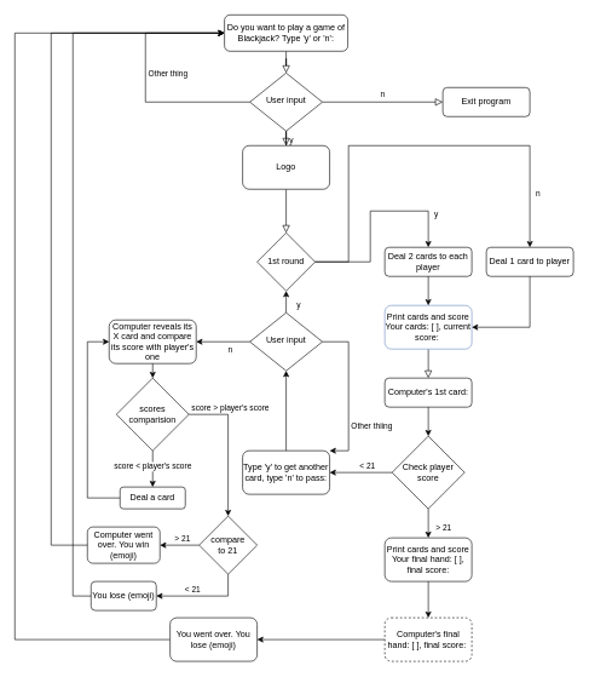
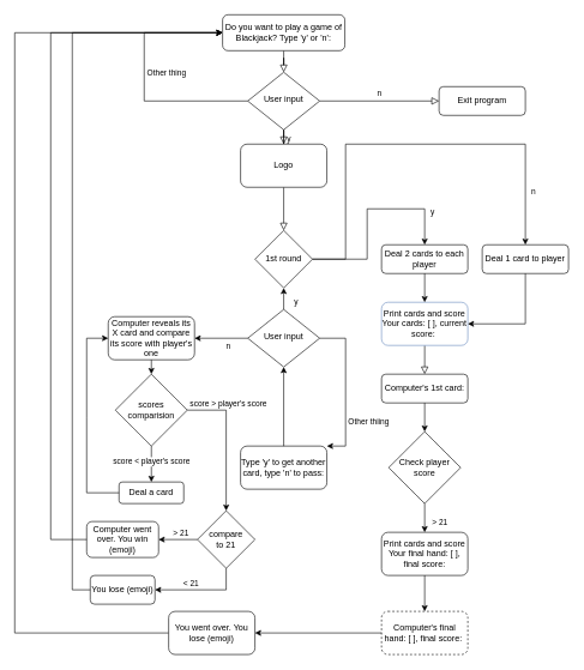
  <mxCell id="0" />
  <mxCell id="1" parent="0" />
  <mxCell id="2" value="" style="rounded=0;html=1;jettySize=auto;orthogonalLoop=1;fontSize=11;endArrow=block;endFill=0;endSize=8;strokeWidth=1;shadow=0;labelBackgroundColor=none;edgeStyle=orthogonalEdgeStyle;" parent="1" source="3" target="7" edge="1"><mxGeometry relative="1" as="geometry" /></mxCell>
  <mxCell id="3" value="Do you want to play a game of Blackjack? Type 'y' or 'n':" style="rounded=1;whiteSpace=wrap;html=1;fontSize=12;glass=0;strokeWidth=1;shadow=0;" parent="1" vertex="1"><mxGeometry x="309" y="20" width="170" height="50" as="geometry" /></mxCell>
  <mxCell id="4" value="" style="rounded=0;html=1;jettySize=auto;orthogonalLoop=1;fontSize=11;endArrow=block;endFill=0;endSize=8;strokeWidth=1;shadow=0;labelBackgroundColor=none;edgeStyle=orthogonalEdgeStyle;entryX=0.5;entryY=0;entryDx=0;entryDy=0;" parent="1" source="7" target="15" edge="1"><mxGeometry y="20" relative="1" as="geometry"><mxPoint as="offset" /><mxPoint x="394" y="240" as="targetPoint" /></mxGeometry></mxCell>
  <mxCell id="5" value="y" style="edgeLabel;html=1;align=center;verticalAlign=middle;resizable=0;points=[];" vertex="1" connectable="0" parent="4"><mxGeometry x="-0.72" relative="1" as="geometry"><mxPoint x="6" y="4" as="offset" /></mxGeometry></mxCell>
  <mxCell id="6" value="n" style="edgeStyle=orthogonalEdgeStyle;rounded=0;html=1;jettySize=auto;orthogonalLoop=1;fontSize=11;endArrow=block;endFill=0;endSize=8;strokeWidth=1;shadow=0;labelBackgroundColor=none;" parent="1" source="7" target="8" edge="1"><mxGeometry y="10" relative="1" as="geometry"><mxPoint as="offset" /></mxGeometry></mxCell>
  <mxCell id="7" value="User input" style="rhombus;whiteSpace=wrap;html=1;shadow=0;fontFamily=Helvetica;fontSize=12;align=center;strokeWidth=1;spacing=6;spacingTop=-4;" parent="1" vertex="1"><mxGeometry x="344" y="100" width="100" height="80" as="geometry" /></mxCell>
  <mxCell id="8" value="Exit program" style="rounded=1;whiteSpace=wrap;html=1;fontSize=12;glass=0;strokeWidth=1;shadow=0;" parent="1" vertex="1"><mxGeometry x="610" y="120" width="120" height="40" as="geometry" /></mxCell>
  <mxCell id="9" value="" style="rounded=0;html=1;jettySize=auto;orthogonalLoop=1;fontSize=11;endArrow=block;endFill=0;endSize=8;strokeWidth=1;shadow=0;labelBackgroundColor=none;edgeStyle=orthogonalEdgeStyle;exitX=0.5;exitY=1;exitDx=0;exitDy=0;" parent="1" source="17" target="11" edge="1"><mxGeometry x="0.333" y="20" relative="1" as="geometry"><mxPoint as="offset" /><mxPoint x="110" y="200" as="sourcePoint" /></mxGeometry></mxCell>
  <mxCell id="10" value="" style="edgeStyle=orthogonalEdgeStyle;rounded=0;html=1;jettySize=auto;orthogonalLoop=1;fontSize=11;endArrow=block;endFill=0;endSize=8;strokeWidth=1;shadow=0;labelBackgroundColor=none;exitX=0.5;exitY=1;exitDx=0;exitDy=0;entryX=0.5;entryY=0;entryDx=0;entryDy=0;" parent="1" source="15" target="16" edge="1"><mxGeometry y="10" relative="1" as="geometry"><mxPoint as="offset" /><mxPoint x="444" y="280" as="sourcePoint" /><mxPoint x="394" y="330" as="targetPoint" /></mxGeometry></mxCell>
  <mxCell id="11" value="Computer's 1st card:" style="rounded=1;whiteSpace=wrap;html=1;fontSize=12;glass=0;strokeWidth=1;shadow=0;" parent="1" vertex="1"><mxGeometry x="530" y="520" width="120" height="40" as="geometry" /></mxCell>
  <mxCell id="12" value="Deal 2 cards to each player" style="rounded=1;whiteSpace=wrap;html=1;fontSize=12;glass=0;strokeWidth=1;shadow=0;" parent="1" vertex="1"><mxGeometry x="530" y="340" width="120" height="40" as="geometry" /></mxCell>
  <mxCell id="13" value="" style="endArrow=classic;html=1;rounded=0;entryX=0;entryY=0.5;entryDx=0;entryDy=0;exitX=0;exitY=0.5;exitDx=0;exitDy=0;" edge="1" parent="1" source="7" target="3"><mxGeometry width="50" height="50" relative="1" as="geometry"><mxPoint x="370" y="430" as="sourcePoint" /><mxPoint x="420" y="380" as="targetPoint" /><Array as="points"><mxPoint x="200" y="140" /><mxPoint x="200" y="45" /></Array></mxGeometry></mxCell>
  <mxCell id="14" value="Other thing" style="edgeLabel;html=1;align=center;verticalAlign=middle;resizable=0;points=[];" vertex="1" connectable="0" parent="13"><mxGeometry x="0.006" y="-1" relative="1" as="geometry"><mxPoint x="29" y="-9" as="offset" /></mxGeometry></mxCell>
  <mxCell id="15" value="Logo" style="rounded=1;whiteSpace=wrap;html=1;" vertex="1" parent="1"><mxGeometry x="334" y="200" width="120" height="60" as="geometry" /></mxCell>
  <mxCell id="16" value="1st round" style="rhombus;whiteSpace=wrap;html=1;" vertex="1" parent="1"><mxGeometry x="354" y="320" width="80" height="80" as="geometry" /></mxCell>
  <mxCell id="17" value="Print cards and score&lt;br&gt;Your cards: [ ], current score:&amp;nbsp;" style="rounded=1;whiteSpace=wrap;html=1;fillColor=#FFFFFF;strokeColor=#6c8ebf;" vertex="1" parent="1"><mxGeometry x="530" y="420" width="120" height="60" as="geometry" /></mxCell>
  <mxCell id="18" value="" style="endArrow=classic;html=1;rounded=0;entryX=0.5;entryY=0;entryDx=0;entryDy=0;exitX=0.5;exitY=1;exitDx=0;exitDy=0;" edge="1" parent="1" source="12" target="17"><mxGeometry width="50" height="50" relative="1" as="geometry"><mxPoint x="370" y="430" as="sourcePoint" /><mxPoint x="420" y="380" as="targetPoint" /></mxGeometry></mxCell>
  <mxCell id="19" value="Type 'y' to get another card, type 'n' to pass:" style="rounded=1;whiteSpace=wrap;html=1;" vertex="1" parent="1"><mxGeometry x="334" y="620" width="120" height="60" as="geometry" /></mxCell>
  <mxCell id="20" value="" style="endArrow=classic;html=1;rounded=0;entryX=0.5;entryY=0;entryDx=0;entryDy=0;exitX=0.5;exitY=1;exitDx=0;exitDy=0;" edge="1" parent="1" source="11" target="26"><mxGeometry width="50" height="50" relative="1" as="geometry"><mxPoint x="370" y="470" as="sourcePoint" /><mxPoint x="420" y="420" as="targetPoint" /></mxGeometry></mxCell>
  <mxCell id="21" value="User input" style="rhombus;whiteSpace=wrap;html=1;shadow=0;fontFamily=Helvetica;fontSize=12;align=center;strokeWidth=1;spacing=6;spacingTop=-4;" vertex="1" parent="1"><mxGeometry x="344" y="430" width="100" height="80" as="geometry" /></mxCell>
  <mxCell id="22" value="" style="endArrow=classic;html=1;rounded=0;entryX=0.5;entryY=1;entryDx=0;entryDy=0;exitX=0.5;exitY=0;exitDx=0;exitDy=0;" edge="1" parent="1" source="21" target="16"><mxGeometry width="50" height="50" relative="1" as="geometry"><mxPoint x="394" y="590" as="sourcePoint" /><mxPoint x="420" y="380" as="targetPoint" /></mxGeometry></mxCell>
  <mxCell id="23" value="y" style="edgeLabel;html=1;align=center;verticalAlign=middle;resizable=0;points=[];" vertex="1" connectable="0" parent="22"><mxGeometry x="-0.19" y="-2" relative="1" as="geometry"><mxPoint x="14" y="1" as="offset" /></mxGeometry></mxCell>
  <mxCell id="24" value="Deal 1 card to player" style="rounded=1;whiteSpace=wrap;html=1;fontSize=12;glass=0;strokeWidth=1;shadow=0;" vertex="1" parent="1"><mxGeometry x="670" y="340" width="120" height="40" as="geometry" /></mxCell>
  <mxCell id="25" value="" style="endArrow=classic;html=1;rounded=0;exitX=0.5;exitY=1;exitDx=0;exitDy=0;entryX=1;entryY=0.5;entryDx=0;entryDy=0;" edge="1" parent="1" source="24" target="17"><mxGeometry width="50" height="50" relative="1" as="geometry"><mxPoint x="370" y="430" as="sourcePoint" /><mxPoint x="220" y="420" as="targetPoint" /><Array as="points"><mxPoint x="730" y="450" /></Array></mxGeometry></mxCell>
  <mxCell id="26" value="Check player score" style="rhombus;whiteSpace=wrap;html=1;" vertex="1" parent="1"><mxGeometry x="540" y="600" width="100" height="100" as="geometry" /></mxCell>
- <mxCell id="27" value="" style="endArrow=classic;html=1;rounded=0;exitX=0;exitY=0.5;exitDx=0;exitDy=0;entryX=1;entryY=0.5;entryDx=0;entryDy=0;" edge="1" parent="1" source="26" target="19"><mxGeometry width="50" height="50" relative="1" as="geometry"><mxPoint x="370" y="460" as="sourcePoint" /><mxPoint x="420" y="410" as="targetPoint" /></mxGeometry></mxCell>
- <mxCell id="28" value="&amp;lt; 21" style="edgeLabel;html=1;align=center;verticalAlign=middle;resizable=0;points=[];" vertex="1" connectable="0" parent="27"><mxGeometry x="-0.541" y="2" relative="1" as="geometry"><mxPoint x="-15" y="-12" as="offset" /></mxGeometry></mxCell>
  <mxCell id="29" value="" style="endArrow=classic;html=1;rounded=0;exitX=0.5;exitY=0;exitDx=0;exitDy=0;entryX=0.5;entryY=1;entryDx=0;entryDy=0;" edge="1" parent="1" source="19" target="21"><mxGeometry width="50" height="50" relative="1" as="geometry"><mxPoint x="370" y="460" as="sourcePoint" /><mxPoint x="420" y="410" as="targetPoint" /></mxGeometry></mxCell>
  <mxCell id="30" value="" style="endArrow=classic;html=1;rounded=0;entryX=0.5;entryY=0;entryDx=0;entryDy=0;exitX=1;exitY=0.5;exitDx=0;exitDy=0;" edge="1" parent="1" source="16" target="12"><mxGeometry width="50" height="50" relative="1" as="geometry"><mxPoint x="370" y="460" as="sourcePoint" /><mxPoint x="420" y="410" as="targetPoint" /><Array as="points"><mxPoint x="510" y="360" /><mxPoint x="510" y="290" /><mxPoint x="590" y="290" /></Array></mxGeometry></mxCell>
  <mxCell id="31" value="y" style="edgeLabel;html=1;align=center;verticalAlign=middle;resizable=0;points=[];" vertex="1" connectable="0" parent="30"><mxGeometry x="0.661" y="1" relative="1" as="geometry"><mxPoint x="9" as="offset" /></mxGeometry></mxCell>
  <mxCell id="32" value="" style="endArrow=classic;html=1;rounded=0;entryX=0.5;entryY=0;entryDx=0;entryDy=0;exitX=1;exitY=0.5;exitDx=0;exitDy=0;" edge="1" parent="1" source="16" target="24"><mxGeometry width="50" height="50" relative="1" as="geometry"><mxPoint x="370" y="460" as="sourcePoint" /><mxPoint x="420" y="410" as="targetPoint" /><Array as="points"><mxPoint x="480" y="360" /><mxPoint x="480" y="200" /><mxPoint x="730" y="200" /></Array></mxGeometry></mxCell>
  <mxCell id="33" value="n" style="edgeLabel;html=1;align=center;verticalAlign=middle;resizable=0;points=[];" vertex="1" connectable="0" parent="32"><mxGeometry x="0.759" relative="1" as="geometry"><mxPoint x="10" y="-3" as="offset" /></mxGeometry></mxCell>
  <mxCell id="34" value="" style="endArrow=classic;html=1;rounded=0;entryX=1;entryY=0;entryDx=0;entryDy=0;exitX=1;exitY=0.5;exitDx=0;exitDy=0;" edge="1" parent="1" source="21" target="19"><mxGeometry width="50" height="50" relative="1" as="geometry"><mxPoint x="370" y="460" as="sourcePoint" /><mxPoint x="420" y="410" as="targetPoint" /><Array as="points"><mxPoint x="480" y="470" /><mxPoint x="480" y="620" /></Array></mxGeometry></mxCell>
  <mxCell id="35" value="Other thiing" style="edgeLabel;html=1;align=center;verticalAlign=middle;resizable=0;points=[];" vertex="1" connectable="0" parent="34"><mxGeometry x="0.166" y="1" relative="1" as="geometry"><mxPoint x="30" y="27" as="offset" /></mxGeometry></mxCell>
  <mxCell id="36" value="" style="endArrow=classic;html=1;rounded=0;exitX=0;exitY=0.5;exitDx=0;exitDy=0;entryX=1;entryY=0.5;entryDx=0;entryDy=0;" edge="1" parent="1" source="21" target="46"><mxGeometry width="50" height="50" relative="1" as="geometry"><mxPoint x="370" y="460" as="sourcePoint" /><mxPoint x="230" y="540" as="targetPoint" /></mxGeometry></mxCell>
  <mxCell id="37" value="n" style="edgeLabel;html=1;align=center;verticalAlign=middle;resizable=0;points=[];" vertex="1" connectable="0" parent="36"><mxGeometry x="0.281" relative="1" as="geometry"><mxPoint x="19" y="10" as="offset" /></mxGeometry></mxCell>
  <mxCell id="38" value="" style="endArrow=classic;html=1;rounded=0;exitX=0.5;exitY=1;exitDx=0;exitDy=0;entryX=0.5;entryY=0;entryDx=0;entryDy=0;" edge="1" parent="1" source="26" target="40"><mxGeometry width="50" height="50" relative="1" as="geometry"><mxPoint x="370" y="600" as="sourcePoint" /><mxPoint x="590" y="760" as="targetPoint" /></mxGeometry></mxCell>
  <mxCell id="39" value="&amp;gt; 21" style="edgeLabel;html=1;align=center;verticalAlign=middle;resizable=0;points=[];" vertex="1" connectable="0" parent="38"><mxGeometry x="-0.417" y="1" relative="1" as="geometry"><mxPoint x="19" y="13" as="offset" /></mxGeometry></mxCell>
  <mxCell id="40" value="Print cards and score&lt;br&gt;Your final hand: [ ], final score:" style="rounded=1;whiteSpace=wrap;html=1;" vertex="1" parent="1"><mxGeometry x="530" y="740" width="120" height="60" as="geometry" /></mxCell>
  <mxCell id="41" value="Computer's final hand: [ ], final score:&amp;nbsp;" style="rounded=1;whiteSpace=wrap;html=1;dashed=1;" vertex="1" parent="1"><mxGeometry x="530" y="850" width="120" height="60" as="geometry" /></mxCell>
  <mxCell id="42" value="" style="endArrow=classic;html=1;rounded=0;entryX=0.5;entryY=0;entryDx=0;entryDy=0;exitX=0.5;exitY=1;exitDx=0;exitDy=0;" edge="1" parent="1" source="40" target="41"><mxGeometry width="50" height="50" relative="1" as="geometry"><mxPoint x="370" y="630" as="sourcePoint" /><mxPoint x="420" y="580" as="targetPoint" /></mxGeometry></mxCell>
  <mxCell id="43" value="" style="endArrow=classic;html=1;rounded=0;exitX=0;exitY=0.5;exitDx=0;exitDy=0;entryX=1;entryY=0.5;entryDx=0;entryDy=0;" edge="1" parent="1" source="41" target="45"><mxGeometry width="50" height="50" relative="1" as="geometry"><mxPoint x="370" y="680" as="sourcePoint" /><mxPoint x="454" y="880" as="targetPoint" /></mxGeometry></mxCell>
  <mxCell id="44" value="" style="endArrow=classic;html=1;rounded=0;exitX=0;exitY=0.5;exitDx=0;exitDy=0;entryX=0;entryY=0.5;entryDx=0;entryDy=0;" edge="1" parent="1" source="45" target="3"><mxGeometry width="50" height="50" relative="1" as="geometry"><mxPoint x="370" y="680" as="sourcePoint" /><mxPoint x="420" y="630" as="targetPoint" /><Array as="points"><mxPoint x="20" y="880" /><mxPoint x="20" y="45" /></Array></mxGeometry></mxCell>
  <mxCell id="45" value="You went over. You lose (emoji)" style="rounded=1;whiteSpace=wrap;html=1;" vertex="1" parent="1"><mxGeometry x="234" y="850" width="120" height="60" as="geometry" /></mxCell>
  <mxCell id="46" value="Computer reveals its X card and compare its score with player's one" style="rounded=1;whiteSpace=wrap;html=1;" vertex="1" parent="1"><mxGeometry x="150" y="440" width="120" height="60" as="geometry" /></mxCell>
  <mxCell id="47" value="scores comparision" style="rhombus;whiteSpace=wrap;html=1;" vertex="1" parent="1"><mxGeometry x="160" y="520" width="100" height="100" as="geometry" /></mxCell>
  <mxCell id="48" value="" style="endArrow=classic;html=1;rounded=0;exitX=0.5;exitY=1;exitDx=0;exitDy=0;entryX=0.5;entryY=0;entryDx=0;entryDy=0;" edge="1" parent="1" source="46" target="47"><mxGeometry width="50" height="50" relative="1" as="geometry"><mxPoint x="370" y="540" as="sourcePoint" /><mxPoint x="420" y="490" as="targetPoint" /></mxGeometry></mxCell>
  <mxCell id="49" value="" style="endArrow=classic;html=1;rounded=0;exitX=0.5;exitY=1;exitDx=0;exitDy=0;entryX=0.5;entryY=0;entryDx=0;entryDy=0;" edge="1" parent="1" source="47" target="51"><mxGeometry width="50" height="50" relative="1" as="geometry"><mxPoint x="370" y="670" as="sourcePoint" /><mxPoint x="230" y="770" as="targetPoint" /></mxGeometry></mxCell>
  <mxCell id="50" value="score &amp;lt; player's score" style="edgeLabel;html=1;align=center;verticalAlign=middle;resizable=0;points=[];" vertex="1" connectable="0" parent="49"><mxGeometry x="-0.214" y="-1" relative="1" as="geometry"><mxPoint y="1" as="offset" /></mxGeometry></mxCell>
  <mxCell id="51" value="Deal a card" style="rounded=1;whiteSpace=wrap;html=1;" vertex="1" parent="1"><mxGeometry x="165" y="670" width="90" height="30" as="geometry" /></mxCell>
  <mxCell id="52" value="" style="endArrow=classic;html=1;rounded=0;exitX=0;exitY=0.5;exitDx=0;exitDy=0;entryX=0;entryY=0.5;entryDx=0;entryDy=0;" edge="1" parent="1" source="51" target="46"><mxGeometry width="50" height="50" relative="1" as="geometry"><mxPoint x="370" y="670" as="sourcePoint" /><mxPoint x="420" y="620" as="targetPoint" /><Array as="points"><mxPoint x="120" y="685" /><mxPoint x="120" y="580" /><mxPoint x="120" y="470" /></Array></mxGeometry></mxCell>
  <mxCell id="53" value="" style="endArrow=classic;html=1;rounded=0;exitX=1;exitY=0.5;exitDx=0;exitDy=0;entryX=0.5;entryY=0;entryDx=0;entryDy=0;" edge="1" parent="1" source="47" target="55"><mxGeometry width="50" height="50" relative="1" as="geometry"><mxPoint x="370" y="590" as="sourcePoint" /><mxPoint x="320" y="750" as="targetPoint" /><Array as="points"><mxPoint x="314" y="570" /></Array></mxGeometry></mxCell>
  <mxCell id="54" value="score &amp;gt; player's score" style="edgeLabel;html=1;align=center;verticalAlign=middle;resizable=0;points=[];" vertex="1" connectable="0" parent="53"><mxGeometry x="-0.585" relative="1" as="geometry"><mxPoint x="16" y="-10" as="offset" /></mxGeometry></mxCell>
  <mxCell id="55" value="compare &lt;br&gt;to 21" style="rhombus;whiteSpace=wrap;html=1;" vertex="1" parent="1"><mxGeometry x="274" y="710" width="80" height="80" as="geometry" /></mxCell>
  <mxCell id="56" value="Computer went over. You win (emoji)" style="rounded=1;whiteSpace=wrap;html=1;" vertex="1" parent="1"><mxGeometry x="120" y="725" width="100" height="50" as="geometry" /></mxCell>
  <mxCell id="57" value="" style="endArrow=classic;html=1;rounded=0;exitX=0;exitY=0.5;exitDx=0;exitDy=0;entryX=1;entryY=0.5;entryDx=0;entryDy=0;" edge="1" parent="1" source="55" target="56"><mxGeometry width="50" height="50" relative="1" as="geometry"><mxPoint x="370" y="720" as="sourcePoint" /><mxPoint x="420" y="670" as="targetPoint" /></mxGeometry></mxCell>
  <mxCell id="58" value="&amp;gt; 21" style="edgeLabel;html=1;align=center;verticalAlign=middle;resizable=0;points=[];" vertex="1" connectable="0" parent="57"><mxGeometry x="-0.2" relative="1" as="geometry"><mxPoint x="-2" y="-10" as="offset" /></mxGeometry></mxCell>
  <mxCell id="59" value="" style="endArrow=classic;html=1;rounded=0;exitX=0;exitY=0.5;exitDx=0;exitDy=0;entryX=0;entryY=0.5;entryDx=0;entryDy=0;" edge="1" parent="1" source="56" target="3"><mxGeometry width="50" height="50" relative="1" as="geometry"><mxPoint x="370" y="720" as="sourcePoint" /><mxPoint x="80" y="380" as="targetPoint" /><Array as="points"><mxPoint x="70" y="750" /><mxPoint x="70" y="45" /></Array></mxGeometry></mxCell>
  <mxCell id="60" value="You lose (emoji)" style="rounded=1;whiteSpace=wrap;html=1;" vertex="1" parent="1"><mxGeometry x="125" y="800" width="90" height="40" as="geometry" /></mxCell>
  <mxCell id="61" value="" style="endArrow=classic;html=1;rounded=0;exitX=0;exitY=0.5;exitDx=0;exitDy=0;entryX=0;entryY=0.5;entryDx=0;entryDy=0;" edge="1" parent="1" source="60" target="3"><mxGeometry width="50" height="50" relative="1" as="geometry"><mxPoint x="370" y="570" as="sourcePoint" /><mxPoint x="420" y="520" as="targetPoint" /><Array as="points"><mxPoint x="100" y="820" /><mxPoint x="100" y="45" /></Array></mxGeometry></mxCell>
  <mxCell id="62" value="" style="endArrow=classic;html=1;rounded=0;exitX=0.5;exitY=1;exitDx=0;exitDy=0;entryX=1;entryY=0.5;entryDx=0;entryDy=0;" edge="1" parent="1" source="55" target="60"><mxGeometry width="50" height="50" relative="1" as="geometry"><mxPoint x="370" y="760" as="sourcePoint" /><mxPoint x="420" y="710" as="targetPoint" /><Array as="points"><mxPoint x="314" y="820" /></Array></mxGeometry></mxCell>
  <mxCell id="63" value="&amp;lt; 21" style="edgeLabel;html=1;align=center;verticalAlign=middle;resizable=0;points=[];" vertex="1" connectable="0" parent="62"><mxGeometry x="0.297" relative="1" as="geometry"><mxPoint x="4" y="-10" as="offset" /></mxGeometry></mxCell>
